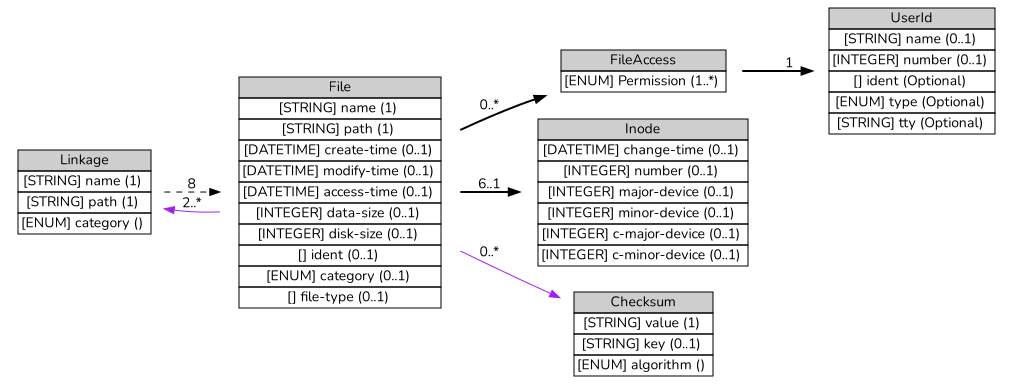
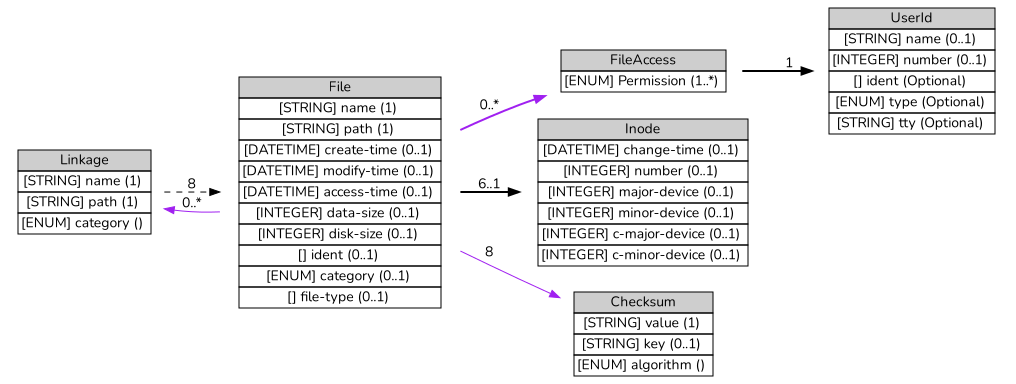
  digraph {
    fontname=Nunito
    rankdir=LR
    node [fontname=Nunito shape=plaintext]
    edge [color=black fontname=Nunito style=bold]
    n1 [height=1.2361 label=<<table BORDER="0" CELLBORDER="1" CELLSPACING="0"> <tr > <td BGCOLOR="#CECECE" HREF="#" TITLE="The Linkage class represents file system connections between the file described in the &lt;File&gt; element and other objects in the file system. For example, if the &lt;File&gt; element is a symbolic link or shortcut, then the &lt;Linkage&gt; element should contain the name of the object the link points to. Further information can be provided about the object in the &lt;Linkage&gt; element with another &lt;File&gt; element, if appropriate. ">Linkage</td> </tr>" %<tr><td HREF="#" TITLE="The name of the file system object, not including the path.">[STRING] name (1) </td></tr>%<tr><td HREF="#" TITLE="The full path to the file system object, including the name.  The path name should be represented in as &quot;universal&quot; a manner as possible, to facilitate processing of the alert.">[STRING] path (1) </td></tr>%<tr><td HREF="#" TITLE="Section 10.)">[ENUM] category () </td></tr>%</table>> width=2.2222]
    n2 [height=3.1806 label=<<table BORDER="0" CELLBORDER="1" CELLSPACING="0"> <tr > <td BGCOLOR="#CECECE" HREF="#" TITLE="The File class provides specific information about a file or other file-like object that has been created, deleted, or modified on the target. The description can provide either the file settings prior to the event or the file settings at the time of the event, as specified using the &quot;category&quot; attribute. ">File</td> </tr>" %<tr><td HREF="#" TITLE="The name of the file to which the alert applies, not including the path to the file.">[STRING] name (1) </td></tr>%<tr><td HREF="#" TITLE="The full path to the file, including the name.  The path name should be represented in as &quot;universal&quot; a manner as possible, to facilitate processing of the alert.">[STRING] path (1) </td></tr>%<tr><td HREF="#" TITLE="Time the file was created.  Note that this is *not* the Unix &quot;st_ctime&quot; file attribute (which is not file creation time).  The Unix &quot;st_ctime&quot; attribute is contained in the &quot;Inode&quot; class.">[DATETIME] create-time (0..1) </td></tr>%<tr><td HREF="#" TITLE="Time the file was last modified.">[DATETIME] modify-time (0..1) </td></tr>%<tr><td HREF="#" TITLE="Time the file was last accessed.">[DATETIME] access-time (0..1) </td></tr>%<tr><td HREF="#" TITLE="The size of the data, in bytes.  Typically what is meant when referring to file size.  On Unix UFS file systems, this value corresponds to stat.st_size.  On Windows NTFS, this value corresponds to Valid Data Length (VDL).">[INTEGER] data-size (0..1) </td></tr>%<tr><td HREF="#" TITLE="The physical space on disk consumed by the file, in bytes.  On Unix UFS file systems, this value corresponds to 512 * stat.st_blocks.  On Windows NTFS, this value corresponds to End of File (EOF).">[INTEGER] disk-size (0..1) </td></tr>%<tr><td HREF="#" TITLE="A unique identifier for this file; see Section 3.2.9.">[] ident (0..1) </td></tr>%<tr><td HREF="#" TITLE="The type of file system the file resides on.  This attribute governs how path names and other attributes are interpreted.">[ENUM] category (0..1) </td></tr>%<tr><td HREF="#" TITLE="The type of file, as a mime-type.">[] file-type (0..1) </td></tr>%</table>> width=3.3333]
    n3 [height=0.68056 label=<<table BORDER="0" CELLBORDER="1" CELLSPACING="0"> <tr > <td BGCOLOR="#CECECE" HREF="#" TITLE="The FileAccess class represents the access permissions on a file. The representation is intended to be useful across operating systems. ">FileAccess</td> </tr>" %<tr><td HREF="#" TITLE="Level of access allowed.  The permitted values are shown below.  There is no default value.  (See also Section 10.)">[ENUM] Permission (1..*) </td></tr>%</table>> width=2.75]
    n4 [height=2.0694 label=<<table BORDER="0" CELLBORDER="1" CELLSPACING="0"> <tr > <td BGCOLOR="#CECECE" HREF="#" TITLE="The Inode class is used to represent the additional information contained in a Unix file system i-node. ">Inode</td> </tr>" %<tr><td HREF="#" TITLE="The time of the last inode change, given by the st_ctime element of &quot;struct stat&quot;.">[DATETIME] change-time (0..1) </td></tr>%<tr><td HREF="#" TITLE="The inode number.">[INTEGER] number (0..1) </td></tr>%<tr><td HREF="#" TITLE="The major device number of the device the file resides on.">[INTEGER] major-device (0..1) </td></tr>%<tr><td HREF="#" TITLE="The minor device number of the device the file resides on.">[INTEGER] minor-device (0..1) </td></tr>%<tr><td HREF="#" TITLE="The major device of the file itself, if it is a character special device.">[INTEGER] c-major-device (0..1) </td></tr>%<tr><td HREF="#" TITLE="The minor device of the file itself, if it is a character special device.">[INTEGER] c-minor-device (0..1) </td></tr>%</table>> width=3.4444]
    n5 [height=1.2361 label=<<table BORDER="0" CELLBORDER="1" CELLSPACING="0"> <tr > <td BGCOLOR="#CECECE" HREF="#" TITLE="The Checksum class represents checksum information associated with the file. This checksum information can be provided by file integrity checkers, among others. ">Checksum</td> </tr>" %<tr><td HREF="#" TITLE="The value of the checksum.">[STRING] value (1) </td></tr>%<tr><td HREF="#" TITLE="The key to the checksum, if appropriate.">[STRING] key (0..1) </td></tr>%<tr><td HREF="#" TITLE="default value.  (See also Section 10.)">[ENUM] algorithm () </td></tr>%</table>> width=2.3056]
    n6 [height=1.7917 label=<<table BORDER="0" CELLBORDER="1" CELLSPACING="0"> <tr > <td BGCOLOR="#CECECE" HREF="#" TITLE="The UserId class provides specific information about a user. More than one UserId can be used within the User class to indicate attempts to transition from one user to another, or to provide complete information about a user&#39;s (or process&#39;) privileges. ">UserId</td> </tr>" %<tr><td HREF="#" TITLE="A user or group name.">[STRING] name (0..1) </td></tr>%<tr><td HREF="#" TITLE="A user or group number.">[INTEGER] number (0..1) </td></tr>%<tr><td HREF="#" TITLE="A unique identifier for the user id, see Section 3.2.9.">[] ident (Optional) </td></tr>%<tr><td HREF="#" TITLE="The type of user information represented.  The permitted values for this attribute are shown below.  The default value is &quot;original-user&quot;.  (See also Section 10.)">[ENUM] type (Optional) </td></tr>%<tr><td HREF="#" TITLE="The tty the user is using.">[STRING] tty (Optional) </td></tr>%</table>> width=2.7778]
    n1 -> n2 [label=8 style=dashed]
-   n2 -> n1 [color=purple label="2..*" style=solid]
-   n2 -> n3 [label="0..*"]
+   n2 -> n1 [color=purple label="0..*" style=solid]
+   n2 -> n3 [color=purple label="0..*"]
    n2 -> n4 [label="6..1"]
-   n2 -> n5 [color=purple label="0..*" style=solid]
+   n2 -> n5 [color=purple label=8 style=solid]
    n3 -> n6 [label=1]
  }
